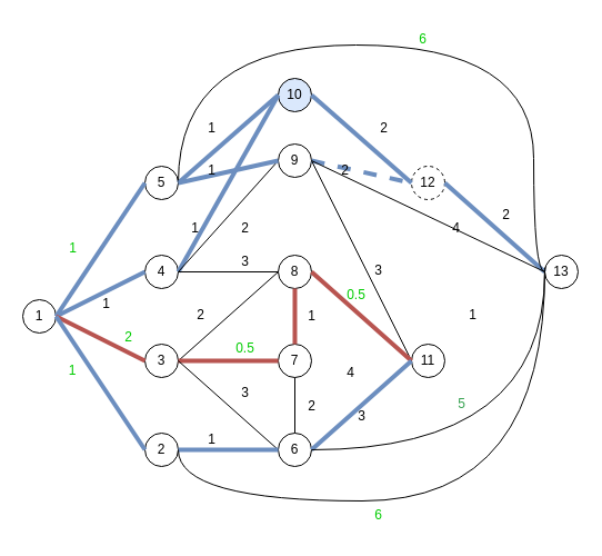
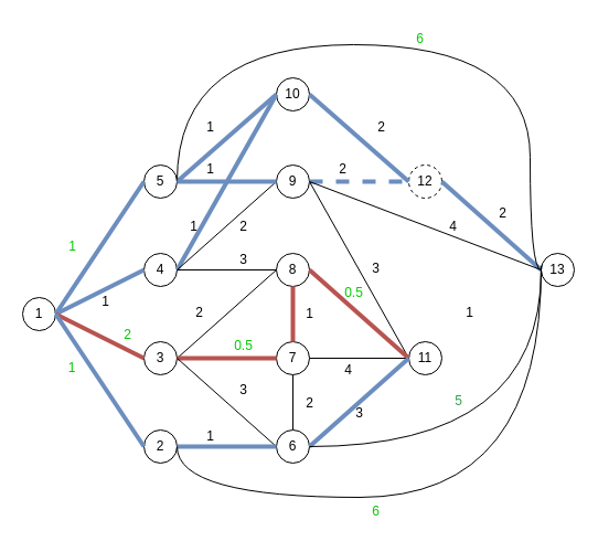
  <mxCell id="0" />
  <mxCell id="1" parent="0" />
  <mxCell id="2" value="1" style="ellipse;whiteSpace=wrap;html=1;" vertex="1" parent="1"><mxGeometry x="20" y="269" width="30" height="30" as="geometry" /></mxCell>
  <mxCell id="3" value="5" style="ellipse;whiteSpace=wrap;html=1;" vertex="1" parent="1"><mxGeometry x="130" y="149" width="30" height="30" as="geometry" /></mxCell>
  <mxCell id="4" value="4" style="ellipse;whiteSpace=wrap;html=1;" vertex="1" parent="1"><mxGeometry x="130" y="229" width="30" height="30" as="geometry" /></mxCell>
  <mxCell id="5" value="3" style="ellipse;whiteSpace=wrap;html=1;" vertex="1" parent="1"><mxGeometry x="130" y="309" width="30" height="30" as="geometry" /></mxCell>
  <mxCell id="6" value="2" style="ellipse;whiteSpace=wrap;html=1;" vertex="1" parent="1"><mxGeometry x="130" y="389" width="30" height="30" as="geometry" /></mxCell>
  <mxCell id="7" value="8" style="ellipse;whiteSpace=wrap;html=1;" vertex="1" parent="1"><mxGeometry x="250" y="229" width="30" height="30" as="geometry" /></mxCell>
- <mxCell id="8" value="9" style="ellipse;whiteSpace=wrap;html=1;" vertex="1" parent="1"><mxGeometry x="250" y="129" width="30" height="30" as="geometry" /></mxCell>
- <mxCell id="9" value="10" style="ellipse;whiteSpace=wrap;html=1;fillColor=#dae8fc;" vertex="1" parent="1"><mxGeometry x="250" y="70" width="30" height="30" as="geometry" /></mxCell>
+ <mxCell id="8" value="9" style="ellipse;whiteSpace=wrap;html=1;" vertex="1" parent="1"><mxGeometry x="250" y="149" width="30" height="30" as="geometry" /></mxCell>
+ <mxCell id="9" value="10" style="ellipse;whiteSpace=wrap;html=1;" vertex="1" parent="1"><mxGeometry x="250" y="70" width="30" height="30" as="geometry" /></mxCell>
  <mxCell id="10" value="7" style="ellipse;whiteSpace=wrap;html=1;" vertex="1" parent="1"><mxGeometry x="250" y="309" width="30" height="30" as="geometry" /></mxCell>
  <mxCell id="11" value="6" style="ellipse;whiteSpace=wrap;html=1;" vertex="1" parent="1"><mxGeometry x="250" y="389" width="30" height="30" as="geometry" /></mxCell>
  <mxCell id="12" value="12" style="ellipse;whiteSpace=wrap;html=1;dashed=1;" vertex="1" parent="1"><mxGeometry x="370" y="149" width="30" height="30" as="geometry" /></mxCell>
  <mxCell id="13" value="11" style="ellipse;whiteSpace=wrap;html=1;" vertex="1" parent="1"><mxGeometry x="370" y="309" width="30" height="30" as="geometry" /></mxCell>
  <mxCell id="14" value="13" style="ellipse;whiteSpace=wrap;html=1;" vertex="1" parent="1"><mxGeometry x="490" y="229" width="30" height="30" as="geometry" /></mxCell>
  <mxCell id="15" value="" style="endArrow=none;html=1;rounded=0;exitX=1;exitY=0.5;exitDx=0;exitDy=0;entryX=0;entryY=0.5;entryDx=0;entryDy=0;fontColor=#007FFF;strokeWidth=4;fillColor=#dae8fc;strokeColor=#6c8ebf;" edge="1" parent="1" source="2" target="3"><mxGeometry width="50" height="50" relative="1" as="geometry"><mxPoint x="40" y="229" as="sourcePoint" /><mxPoint x="90" y="179" as="targetPoint" /></mxGeometry></mxCell>
  <mxCell id="16" value="" style="endArrow=none;html=1;rounded=0;entryX=0;entryY=0.5;entryDx=0;entryDy=0;exitX=1;exitY=0.5;exitDx=0;exitDy=0;fontColor=#007FFF;strokeWidth=4;fillColor=#dae8fc;strokeColor=#6c8ebf;" edge="1" parent="1" source="3" target="9"><mxGeometry width="50" height="50" relative="1" as="geometry"><mxPoint x="150" y="100" as="sourcePoint" /><mxPoint x="200" y="50" as="targetPoint" /></mxGeometry></mxCell>
  <mxCell id="17" value="" style="endArrow=none;html=1;rounded=0;entryX=1;entryY=0.5;entryDx=0;entryDy=0;exitX=0;exitY=0.5;exitDx=0;exitDy=0;fontColor=#007FFF;strokeWidth=4;fillColor=#dae8fc;strokeColor=#6c8ebf;" edge="1" parent="1" source="12" target="9"><mxGeometry width="50" height="50" relative="1" as="geometry"><mxPoint x="290" y="260" as="sourcePoint" /><mxPoint x="340" y="210" as="targetPoint" /></mxGeometry></mxCell>
  <mxCell id="18" value="" style="endArrow=none;html=1;rounded=0;entryX=1;entryY=0.5;entryDx=0;entryDy=0;exitX=0;exitY=0.5;exitDx=0;exitDy=0;fontColor=#007FFF;strokeWidth=4;fillColor=#dae8fc;strokeColor=#6c8ebf;" edge="1" parent="1" source="14" target="12"><mxGeometry width="50" height="50" relative="1" as="geometry"><mxPoint x="290" y="260" as="sourcePoint" /><mxPoint x="340" y="210" as="targetPoint" /></mxGeometry></mxCell>
  <mxCell id="19" value="&lt;font color=&quot;#00cc00&quot;&gt;1&lt;/font&gt;" style="text;html=1;align=center;verticalAlign=middle;resizable=0;points=[];autosize=1;strokeColor=none;fillColor=none;" vertex="1" parent="1"><mxGeometry x="50" y="208" width="30" height="30" as="geometry" /></mxCell>
  <mxCell id="20" value="1" style="text;html=1;align=center;verticalAlign=middle;resizable=0;points=[];autosize=1;strokeColor=none;fillColor=none;" vertex="1" parent="1"><mxGeometry x="175" y="100" width="30" height="30" as="geometry" /></mxCell>
  <mxCell id="21" value="2" style="text;html=1;align=center;verticalAlign=middle;resizable=0;points=[];autosize=1;strokeColor=none;fillColor=none;" vertex="1" parent="1"><mxGeometry x="330" y="100" width="30" height="30" as="geometry" /></mxCell>
  <mxCell id="22" value="2" style="text;html=1;align=center;verticalAlign=middle;resizable=0;points=[];autosize=1;strokeColor=none;fillColor=none;" vertex="1" parent="1"><mxGeometry x="440" y="178" width="30" height="30" as="geometry" /></mxCell>
  <mxCell id="23" value="" style="endArrow=none;html=1;rounded=0;edgeStyle=orthogonalEdgeStyle;curved=1;exitX=1;exitY=0.5;exitDx=0;exitDy=0;entryX=0;entryY=0.5;entryDx=0;entryDy=0;" edge="1" parent="1" source="3" target="14"><mxGeometry width="50" height="50" relative="1" as="geometry"><mxPoint x="290" y="260" as="sourcePoint" /><mxPoint x="340" y="210" as="targetPoint" /><Array as="points"><mxPoint x="160" y="40" /><mxPoint x="480" y="40" /><mxPoint x="480" y="244" /></Array></mxGeometry></mxCell>
  <mxCell id="24" value="&lt;font color=&quot;#00cc00&quot;&gt;6&lt;/font&gt;" style="text;html=1;align=center;verticalAlign=middle;resizable=0;points=[];autosize=1;strokeColor=none;fillColor=none;" vertex="1" parent="1"><mxGeometry x="365" y="20" width="30" height="30" as="geometry" /></mxCell>
  <mxCell id="25" value="" style="endArrow=none;html=1;rounded=0;entryX=0;entryY=0.5;entryDx=0;entryDy=0;exitX=1;exitY=0.5;exitDx=0;exitDy=0;fillColor=#dae8fc;strokeColor=#6c8ebf;strokeWidth=4;" edge="1" parent="1" source="2" target="4"><mxGeometry width="50" height="50" relative="1" as="geometry"><mxPoint x="50" y="370" as="sourcePoint" /><mxPoint x="100" y="320" as="targetPoint" /></mxGeometry></mxCell>
  <mxCell id="26" value="" style="endArrow=none;html=1;rounded=0;exitX=1;exitY=0.5;exitDx=0;exitDy=0;entryX=0;entryY=0.5;entryDx=0;entryDy=0;fillColor=#dae8fc;strokeColor=#6c8ebf;strokeWidth=4;" edge="1" parent="1" source="4" target="9"><mxGeometry width="50" height="50" relative="1" as="geometry"><mxPoint x="290" y="260" as="sourcePoint" /><mxPoint x="340" y="210" as="targetPoint" /></mxGeometry></mxCell>
  <mxCell id="27" value="" style="endArrow=none;html=1;rounded=0;exitX=1;exitY=0.5;exitDx=0;exitDy=0;entryX=0;entryY=0.5;entryDx=0;entryDy=0;" edge="1" parent="1" source="4" target="8"><mxGeometry width="50" height="50" relative="1" as="geometry"><mxPoint x="290" y="260" as="sourcePoint" /><mxPoint x="340" y="210" as="targetPoint" /></mxGeometry></mxCell>
  <mxCell id="28" value="1" style="text;html=1;align=center;verticalAlign=middle;resizable=0;points=[];autosize=1;strokeColor=none;fillColor=none;" vertex="1" parent="1"><mxGeometry x="80" y="258" width="30" height="30" as="geometry" /></mxCell>
  <mxCell id="29" value="1" style="text;html=1;align=center;verticalAlign=middle;resizable=0;points=[];autosize=1;strokeColor=none;fillColor=none;" vertex="1" parent="1"><mxGeometry x="160" y="190" width="30" height="30" as="geometry" /></mxCell>
  <mxCell id="30" value="2" style="text;html=1;align=center;verticalAlign=middle;resizable=0;points=[];autosize=1;strokeColor=none;fillColor=none;" vertex="1" parent="1"><mxGeometry x="205" y="190" width="30" height="30" as="geometry" /></mxCell>
  <mxCell id="31" value="" style="endArrow=none;html=1;rounded=0;exitX=1;exitY=0.5;exitDx=0;exitDy=0;entryX=0;entryY=0.5;entryDx=0;entryDy=0;" edge="1" parent="1" source="4" target="7"><mxGeometry width="50" height="50" relative="1" as="geometry"><mxPoint x="290" y="260" as="sourcePoint" /><mxPoint x="340" y="210" as="targetPoint" /></mxGeometry></mxCell>
  <mxCell id="32" value="3" style="text;html=1;align=center;verticalAlign=middle;resizable=0;points=[];autosize=1;strokeColor=none;fillColor=none;" vertex="1" parent="1"><mxGeometry x="205" y="220" width="30" height="30" as="geometry" /></mxCell>
  <mxCell id="33" value="" style="endArrow=none;html=1;rounded=0;exitX=1;exitY=0.5;exitDx=0;exitDy=0;entryX=0;entryY=0.5;entryDx=0;entryDy=0;fillColor=#dae8fc;strokeColor=#6c8ebf;strokeWidth=4;" edge="1" parent="1" source="3" target="8"><mxGeometry width="50" height="50" relative="1" as="geometry"><mxPoint x="290" y="260" as="sourcePoint" /><mxPoint x="340" y="210" as="targetPoint" /></mxGeometry></mxCell>
  <mxCell id="34" value="1" style="text;html=1;align=center;verticalAlign=middle;resizable=0;points=[];autosize=1;strokeColor=none;fillColor=none;" vertex="1" parent="1"><mxGeometry x="175" y="138" width="30" height="30" as="geometry" /></mxCell>
  <mxCell id="35" value="" style="endArrow=none;html=1;rounded=0;entryX=0;entryY=0.5;entryDx=0;entryDy=0;exitX=1;exitY=0.5;exitDx=0;exitDy=0;fillColor=#dae8fc;strokeColor=#6c8ebf;strokeWidth=4;dashed=1;" edge="1" parent="1" source="8" target="12"><mxGeometry width="50" height="50" relative="1" as="geometry"><mxPoint x="290" y="260" as="sourcePoint" /><mxPoint x="340" y="210" as="targetPoint" /></mxGeometry></mxCell>
  <mxCell id="36" value="2" style="text;html=1;align=center;verticalAlign=middle;resizable=0;points=[];autosize=1;strokeColor=none;fillColor=none;" vertex="1" parent="1"><mxGeometry x="295" y="138" width="30" height="30" as="geometry" /></mxCell>
  <mxCell id="37" value="" style="endArrow=none;html=1;rounded=0;entryX=1;entryY=0.5;entryDx=0;entryDy=0;exitX=0;exitY=0.5;exitDx=0;exitDy=0;" edge="1" parent="1" source="14" target="8"><mxGeometry width="50" height="50" relative="1" as="geometry"><mxPoint x="290" y="260" as="sourcePoint" /><mxPoint x="340" y="210" as="targetPoint" /></mxGeometry></mxCell>
  <mxCell id="38" value="4" style="text;html=1;align=center;verticalAlign=middle;resizable=0;points=[];autosize=1;strokeColor=none;fillColor=none;" vertex="1" parent="1"><mxGeometry x="395" y="190" width="30" height="30" as="geometry" /></mxCell>
  <mxCell id="39" value="" style="endArrow=none;html=1;rounded=0;entryX=1;entryY=0.5;entryDx=0;entryDy=0;exitX=0;exitY=0.5;exitDx=0;exitDy=0;" edge="1" parent="1" source="13" target="8"><mxGeometry width="50" height="50" relative="1" as="geometry"><mxPoint x="290" y="260" as="sourcePoint" /><mxPoint x="340" y="210" as="targetPoint" /></mxGeometry></mxCell>
  <mxCell id="40" value="3" style="text;html=1;align=center;verticalAlign=middle;resizable=0;points=[];autosize=1;strokeColor=none;fillColor=none;" vertex="1" parent="1"><mxGeometry x="325" y="228" width="30" height="30" as="geometry" /></mxCell>
  <mxCell id="41" value="" style="endArrow=none;html=1;rounded=0;exitX=1;exitY=0.5;exitDx=0;exitDy=0;entryX=0;entryY=0.5;entryDx=0;entryDy=0;fillColor=#f8cecc;strokeColor=#b85450;strokeWidth=4;" edge="1" parent="1" source="7" target="13"><mxGeometry width="50" height="50" relative="1" as="geometry"><mxPoint x="290" y="260" as="sourcePoint" /><mxPoint x="340" y="210" as="targetPoint" /></mxGeometry></mxCell>
  <mxCell id="42" value="&lt;font color=&quot;#00cc00&quot;&gt;0.5&lt;/font&gt;" style="text;html=1;align=center;verticalAlign=middle;resizable=0;points=[];autosize=1;strokeColor=none;fillColor=none;" vertex="1" parent="1"><mxGeometry x="300" y="250" width="40" height="30" as="geometry" /></mxCell>
  <mxCell id="43" value="" style="endArrow=none;html=1;rounded=0;exitX=0.5;exitY=1;exitDx=0;exitDy=0;entryX=0.5;entryY=0;entryDx=0;entryDy=0;strokeWidth=4;fillColor=#f8cecc;strokeColor=#b85450;" edge="1" parent="1" source="7" target="10"><mxGeometry width="50" height="50" relative="1" as="geometry"><mxPoint x="290" y="260" as="sourcePoint" /><mxPoint x="340" y="210" as="targetPoint" /></mxGeometry></mxCell>
+ <mxCell id="44" value="" style="endArrow=none;html=1;rounded=0;exitX=1;exitY=0.5;exitDx=0;exitDy=0;entryX=0;entryY=0.5;entryDx=0;entryDy=0;" edge="1" parent="1" source="10" target="13"><mxGeometry width="50" height="50" relative="1" as="geometry"><mxPoint x="375" y="410" as="sourcePoint" /><mxPoint x="425" y="360" as="targetPoint" /></mxGeometry></mxCell>
  <mxCell id="45" value="4" style="text;html=1;align=center;verticalAlign=middle;resizable=0;points=[];autosize=1;strokeColor=none;fillColor=none;" vertex="1" parent="1"><mxGeometry x="300" y="320" width="30" height="30" as="geometry" /></mxCell>
  <mxCell id="46" value="1" style="text;html=1;align=center;verticalAlign=middle;resizable=0;points=[];autosize=1;strokeColor=none;fillColor=none;" vertex="1" parent="1"><mxGeometry x="265" y="269" width="30" height="30" as="geometry" /></mxCell>
  <mxCell id="47" value="" style="endArrow=none;html=1;rounded=0;exitX=1;exitY=0.5;exitDx=0;exitDy=0;entryX=0;entryY=0.5;entryDx=0;entryDy=0;fillColor=#dae8fc;strokeColor=#6c8ebf;strokeWidth=4;" edge="1" parent="1" source="11" target="13"><mxGeometry width="50" height="50" relative="1" as="geometry"><mxPoint x="410" y="450" as="sourcePoint" /><mxPoint x="460" y="400" as="targetPoint" /></mxGeometry></mxCell>
  <mxCell id="48" value="3" style="text;html=1;align=center;verticalAlign=middle;resizable=0;points=[];autosize=1;strokeColor=none;fillColor=none;" vertex="1" parent="1"><mxGeometry x="310" y="359" width="30" height="30" as="geometry" /></mxCell>
  <mxCell id="49" value="" style="endArrow=none;html=1;rounded=0;exitX=0.5;exitY=0;exitDx=0;exitDy=0;entryX=0.5;entryY=1;entryDx=0;entryDy=0;" edge="1" parent="1" source="11" target="10"><mxGeometry width="50" height="50" relative="1" as="geometry"><mxPoint x="290" y="260" as="sourcePoint" /><mxPoint x="340" y="210" as="targetPoint" /></mxGeometry></mxCell>
  <mxCell id="50" value="2" style="text;html=1;align=center;verticalAlign=middle;resizable=0;points=[];autosize=1;strokeColor=none;fillColor=none;" vertex="1" parent="1"><mxGeometry x="265" y="350" width="30" height="30" as="geometry" /></mxCell>
  <mxCell id="51" value="" style="endArrow=none;html=1;rounded=0;edgeStyle=orthogonalEdgeStyle;curved=1;exitX=1;exitY=0.5;exitDx=0;exitDy=0;entryX=0;entryY=0.5;entryDx=0;entryDy=0;" edge="1" parent="1" source="11" target="14"><mxGeometry width="50" height="50" relative="1" as="geometry"><mxPoint x="420" y="419" as="sourcePoint" /><mxPoint x="470" y="369" as="targetPoint" /><Array as="points"><mxPoint x="490" y="404" /></Array></mxGeometry></mxCell>
  <mxCell id="52" value="&lt;font color=&quot;#36a150&quot;&gt;5&lt;/font&gt;" style="text;html=1;align=center;verticalAlign=middle;resizable=0;points=[];autosize=1;strokeColor=none;fillColor=none;fontColor=#0c180f;" vertex="1" parent="1"><mxGeometry x="400" y="348" width="30" height="30" as="geometry" /></mxCell>
  <mxCell id="53" value="" style="endArrow=none;html=1;rounded=0;entryX=1;entryY=0.5;entryDx=0;entryDy=0;exitX=0;exitY=0.5;exitDx=0;exitDy=0;fillColor=#f8cecc;strokeColor=#b85450;strokeWidth=4;" edge="1" parent="1" source="5" target="2"><mxGeometry width="50" height="50" relative="1" as="geometry"><mxPoint x="10" y="409" as="sourcePoint" /><mxPoint x="60" y="359" as="targetPoint" /></mxGeometry></mxCell>
  <mxCell id="54" value="" style="endArrow=none;html=1;rounded=0;entryX=0;entryY=0.5;entryDx=0;entryDy=0;exitX=1;exitY=0.5;exitDx=0;exitDy=0;strokeWidth=1;" edge="1" parent="1" source="5" target="7"><mxGeometry width="50" height="50" relative="1" as="geometry"><mxPoint x="175" y="450" as="sourcePoint" /><mxPoint x="225" y="400" as="targetPoint" /></mxGeometry></mxCell>
  <mxCell id="55" value="1" style="text;html=1;align=center;verticalAlign=middle;whiteSpace=wrap;rounded=0;fontColor=#00CC00;" vertex="1" parent="1"><mxGeometry x="35" y="318" width="60" height="30" as="geometry" /></mxCell>
  <mxCell id="56" value="2" style="text;html=1;align=center;verticalAlign=middle;resizable=0;points=[];autosize=1;strokeColor=none;fillColor=none;" vertex="1" parent="1"><mxGeometry x="165" y="268" width="30" height="30" as="geometry" /></mxCell>
  <mxCell id="57" value="" style="endArrow=none;html=1;rounded=0;exitX=1;exitY=0.5;exitDx=0;exitDy=0;entryX=0;entryY=0.5;entryDx=0;entryDy=0;strokeWidth=4;fillColor=#f8cecc;strokeColor=#b85450;" edge="1" parent="1" source="5" target="10"><mxGeometry width="50" height="50" relative="1" as="geometry"><mxPoint x="190" y="500" as="sourcePoint" /><mxPoint x="240" y="450" as="targetPoint" /></mxGeometry></mxCell>
  <mxCell id="58" value="0.5" style="text;html=1;align=center;verticalAlign=middle;resizable=0;points=[];autosize=1;strokeColor=none;fillColor=none;fontColor=#00CC00;" vertex="1" parent="1"><mxGeometry x="200" y="298" width="40" height="30" as="geometry" /></mxCell>
  <mxCell id="59" value="" style="endArrow=none;html=1;rounded=0;exitX=1;exitY=0.5;exitDx=0;exitDy=0;entryX=0;entryY=0.5;entryDx=0;entryDy=0;fillColor=#dae8fc;strokeColor=#6c8ebf;strokeWidth=4;" edge="1" parent="1" source="2" target="6"><mxGeometry width="50" height="50" relative="1" as="geometry"><mxPoint x="175" y="490" as="sourcePoint" /><mxPoint x="225" y="440" as="targetPoint" /></mxGeometry></mxCell>
  <mxCell id="60" value="" style="endArrow=none;html=1;rounded=0;entryX=1;entryY=0.5;entryDx=0;entryDy=0;exitX=0;exitY=0.5;exitDx=0;exitDy=0;" edge="1" parent="1" source="11" target="5"><mxGeometry width="50" height="50" relative="1" as="geometry"><mxPoint x="190" y="480" as="sourcePoint" /><mxPoint x="240" y="430" as="targetPoint" /></mxGeometry></mxCell>
  <mxCell id="61" value="" style="endArrow=none;html=1;rounded=0;exitX=1;exitY=0.5;exitDx=0;exitDy=0;entryX=0;entryY=0.5;entryDx=0;entryDy=0;fillColor=#dae8fc;strokeColor=#6c8ebf;strokeWidth=4;" edge="1" parent="1" source="6" target="11"><mxGeometry width="50" height="50" relative="1" as="geometry"><mxPoint x="185" y="480" as="sourcePoint" /><mxPoint x="235" y="430" as="targetPoint" /></mxGeometry></mxCell>
  <mxCell id="62" value="" style="endArrow=none;html=1;rounded=0;edgeStyle=orthogonalEdgeStyle;curved=1;exitX=1;exitY=0.5;exitDx=0;exitDy=0;" edge="1" parent="1" source="6"><mxGeometry width="50" height="50" relative="1" as="geometry"><mxPoint x="265" y="515" as="sourcePoint" /><mxPoint x="490" y="240" as="targetPoint" /><Array as="points"><mxPoint x="160" y="450" /><mxPoint x="491" y="450" /><mxPoint x="491" y="240" /></Array></mxGeometry></mxCell>
  <mxCell id="63" value="1" style="text;html=1;align=center;verticalAlign=middle;resizable=0;points=[];autosize=1;strokeColor=none;fillColor=none;" vertex="1" parent="1"><mxGeometry x="410" y="268" width="30" height="30" as="geometry" /></mxCell>
  <mxCell id="64" value="6" style="text;html=1;align=center;verticalAlign=middle;resizable=0;points=[];autosize=1;strokeColor=none;fillColor=none;fontColor=#00CC00;" vertex="1" parent="1"><mxGeometry x="325" y="448" width="30" height="30" as="geometry" /></mxCell>
  <mxCell id="65" value="1" style="text;html=1;align=center;verticalAlign=middle;resizable=0;points=[];autosize=1;strokeColor=none;fillColor=none;" vertex="1" parent="1"><mxGeometry x="175" y="380" width="30" height="30" as="geometry" /></mxCell>
  <mxCell id="66" value="3" style="text;html=1;align=center;verticalAlign=middle;resizable=0;points=[];autosize=1;strokeColor=none;fillColor=none;" vertex="1" parent="1"><mxGeometry x="205" y="338" width="30" height="30" as="geometry" /></mxCell>
  <mxCell id="67" value="&lt;font color=&quot;#00cc00&quot;&gt;2&lt;/font&gt;" style="text;html=1;align=center;verticalAlign=middle;resizable=0;points=[];autosize=1;strokeColor=none;fillColor=none;" vertex="1" parent="1"><mxGeometry x="100" y="288" width="30" height="30" as="geometry" /></mxCell>
